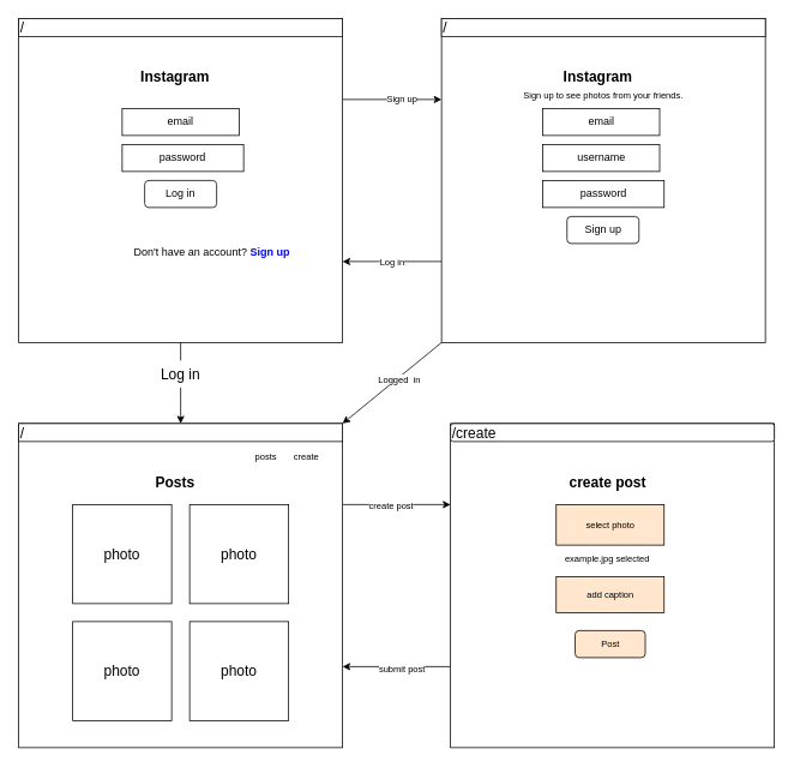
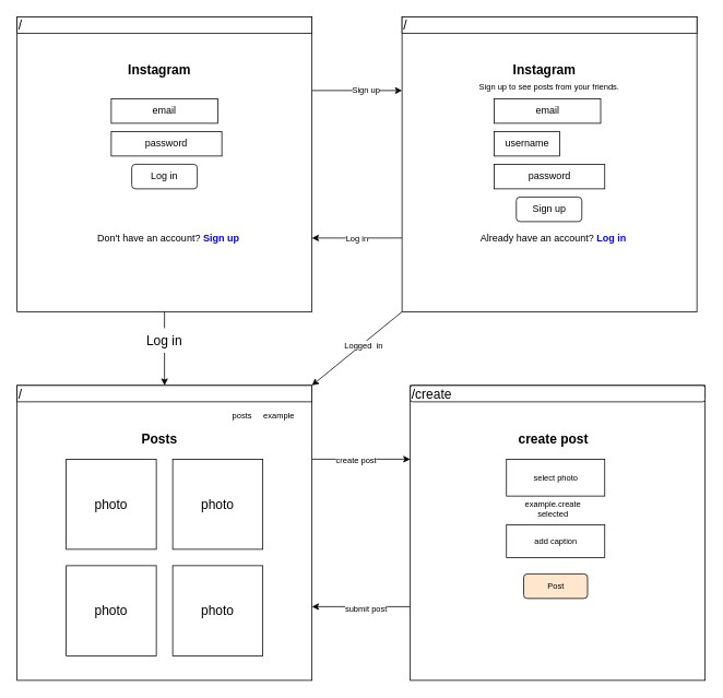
  <mxCell id="0" />
  <mxCell id="1" parent="0" />
  <mxCell id="2" style="edgeStyle=orthogonalEdgeStyle;rounded=0;orthogonalLoop=1;jettySize=auto;html=1;exitX=0.5;exitY=1;exitDx=0;exitDy=0;entryX=0.5;entryY=0;entryDx=0;entryDy=0;fontSize=16;fontColor=#000000;startArrow=none;" edge="1" parent="1" source="27" target="26"><mxGeometry relative="1" as="geometry" /></mxCell>
  <mxCell id="3" style="edgeStyle=orthogonalEdgeStyle;rounded=0;orthogonalLoop=1;jettySize=auto;html=1;exitX=1;exitY=0.25;exitDx=0;exitDy=0;fontSize=10;fontColor=#000000;entryX=0;entryY=0.25;entryDx=0;entryDy=0;" edge="1" parent="1" source="5" target="15"><mxGeometry relative="1" as="geometry"><mxPoint x="480" y="110" as="targetPoint" /></mxGeometry></mxCell>
  <mxCell id="4" value="Sign up" style="edgeLabel;html=1;align=center;verticalAlign=middle;resizable=0;points=[];fontSize=10;fontColor=#000000;" vertex="1" connectable="0" parent="3"><mxGeometry x="0.182" y="1" relative="1" as="geometry"><mxPoint as="offset" /></mxGeometry></mxCell>
  <mxCell id="5" value="" style="whiteSpace=wrap;html=1;aspect=fixed;" vertex="1" parent="1"><mxGeometry x="20" y="20" width="360" height="360" as="geometry" /></mxCell>
  <mxCell id="6" value="email" style="rounded=0;whiteSpace=wrap;html=1;" vertex="1" parent="1"><mxGeometry x="135" y="120" width="130" height="30" as="geometry" /></mxCell>
  <mxCell id="7" value="password" style="rounded=0;whiteSpace=wrap;html=1;" vertex="1" parent="1"><mxGeometry x="135" y="160" width="135" height="30" as="geometry" /></mxCell>
  <mxCell id="8" value="Log in" style="rounded=1;whiteSpace=wrap;html=1;" vertex="1" parent="1"><mxGeometry x="160" y="200" width="80" height="30" as="geometry" /></mxCell>
- <mxCell id="9" value="Don't have an account? &lt;b&gt;&lt;font color=&quot;#0000ff&quot;&gt;Sign up&lt;/font&gt;&lt;/b&gt;" style="text;html=1;strokeColor=none;fillColor=none;align=center;verticalAlign=middle;whiteSpace=wrap;rounded=0;" vertex="1" parent="1"><mxGeometry x="130" y="260" width="210" height="40" as="geometry" /></mxCell>
+ <mxCell id="9" value="Don't have an account? &lt;b&gt;&lt;font color=&quot;#0000ff&quot;&gt;Sign up&lt;/font&gt;&lt;/b&gt;" style="text;html=1;strokeColor=none;fillColor=none;align=center;verticalAlign=middle;whiteSpace=wrap;rounded=0;" vertex="1" parent="1"><mxGeometry x="100" y="270" width="210" height="40" as="geometry" /></mxCell>
  <mxCell id="10" value="&lt;b&gt;&lt;font color=&quot;#000000&quot; style=&quot;font-size: 16px&quot;&gt;Instagram&lt;/font&gt;&lt;/b&gt;" style="text;html=1;strokeColor=none;fillColor=none;align=center;verticalAlign=middle;whiteSpace=wrap;rounded=0;fontColor=#0000FF;" vertex="1" parent="1"><mxGeometry x="164" y="70" width="60" height="30" as="geometry" /></mxCell>
  <mxCell id="11" value="/" style="rounded=0;whiteSpace=wrap;html=1;fontSize=16;fontColor=#000000;align=left;" vertex="1" parent="1"><mxGeometry x="20" y="20" width="360" height="20" as="geometry" /></mxCell>
  <mxCell id="12" value="Log in" style="edgeStyle=orthogonalEdgeStyle;rounded=0;orthogonalLoop=1;jettySize=auto;html=1;exitX=0;exitY=0.75;exitDx=0;exitDy=0;entryX=1;entryY=0.75;entryDx=0;entryDy=0;fontSize=10;fontColor=#000000;" edge="1" parent="1" source="15" target="5"><mxGeometry relative="1" as="geometry"><Array as="points"><mxPoint x="430" y="290" /><mxPoint x="430" y="290" /></Array></mxGeometry></mxCell>
  <mxCell id="13" style="rounded=0;orthogonalLoop=1;jettySize=auto;html=1;exitX=0;exitY=1;exitDx=0;exitDy=0;entryX=1;entryY=0;entryDx=0;entryDy=0;fontSize=10;fontColor=#000000;" edge="1" parent="1" source="15" target="26"><mxGeometry relative="1" as="geometry" /></mxCell>
  <mxCell id="14" value="Logged&amp;nbsp; in" style="edgeLabel;html=1;align=center;verticalAlign=middle;resizable=0;points=[];fontSize=10;fontColor=#000000;" vertex="1" connectable="0" parent="13"><mxGeometry x="-0.132" y="1" relative="1" as="geometry"><mxPoint as="offset" /></mxGeometry></mxCell>
  <mxCell id="15" value="" style="whiteSpace=wrap;html=1;aspect=fixed;" vertex="1" parent="1"><mxGeometry x="490" y="20" width="360" height="360" as="geometry" /></mxCell>
  <mxCell id="16" value="email" style="rounded=0;whiteSpace=wrap;html=1;" vertex="1" parent="1"><mxGeometry x="602.5" y="120" width="130" height="30" as="geometry" /></mxCell>
  <mxCell id="17" value="password" style="rounded=0;whiteSpace=wrap;html=1;" vertex="1" parent="1"><mxGeometry x="602.5" y="200" width="135" height="30" as="geometry" /></mxCell>
  <mxCell id="18" value="Sign up" style="rounded=1;whiteSpace=wrap;html=1;" vertex="1" parent="1"><mxGeometry x="629.5" y="240" width="80" height="30" as="geometry" /></mxCell>
+ <mxCell id="19" value="Already have an account? &lt;b&gt;&lt;font color=&quot;#0000ff&quot;&gt;Log in&lt;/font&gt;&lt;/b&gt;" style="text;html=1;strokeColor=none;fillColor=none;align=center;verticalAlign=middle;whiteSpace=wrap;rounded=0;" vertex="1" parent="1"><mxGeometry x="570" y="270" width="210" height="40" as="geometry" /></mxCell>
  <mxCell id="20" value="&lt;b&gt;&lt;font color=&quot;#000000&quot; style=&quot;font-size: 16px&quot;&gt;Instagram&lt;/font&gt;&lt;/b&gt;" style="text;html=1;strokeColor=none;fillColor=none;align=center;verticalAlign=middle;whiteSpace=wrap;rounded=0;fontColor=#0000FF;" vertex="1" parent="1"><mxGeometry x="634" y="70" width="60" height="30" as="geometry" /></mxCell>
  <mxCell id="21" value="/" style="rounded=0;whiteSpace=wrap;html=1;fontSize=16;fontColor=#000000;align=left;" vertex="1" parent="1"><mxGeometry x="490" y="20" width="360" height="20" as="geometry" /></mxCell>
  <mxCell id="22" style="edgeStyle=orthogonalEdgeStyle;rounded=0;orthogonalLoop=1;jettySize=auto;html=1;exitX=1;exitY=0.25;exitDx=0;exitDy=0;entryX=0;entryY=0.25;entryDx=0;entryDy=0;fontSize=10;fontColor=#000000;" edge="1" parent="1" source="24" target="36"><mxGeometry relative="1" as="geometry" /></mxCell>
  <mxCell id="23" value="create post" style="edgeLabel;html=1;align=center;verticalAlign=middle;resizable=0;points=[];fontSize=10;fontColor=#000000;" vertex="1" connectable="0" parent="22"><mxGeometry x="-0.117" relative="1" as="geometry"><mxPoint as="offset" /></mxGeometry></mxCell>
  <mxCell id="24" value="" style="whiteSpace=wrap;html=1;aspect=fixed;" vertex="1" parent="1"><mxGeometry x="20" y="470" width="360" height="360" as="geometry" /></mxCell>
  <mxCell id="25" value="&lt;font color=&quot;#000000&quot;&gt;&lt;span style=&quot;font-size: 16px&quot;&gt;&lt;b&gt;Posts&lt;/b&gt;&lt;/span&gt;&lt;/font&gt;" style="text;html=1;strokeColor=none;fillColor=none;align=center;verticalAlign=middle;whiteSpace=wrap;rounded=0;fontColor=#0000FF;" vertex="1" parent="1"><mxGeometry x="164" y="520" width="60" height="30" as="geometry" /></mxCell>
  <mxCell id="26" value="/" style="rounded=0;whiteSpace=wrap;html=1;fontSize=16;fontColor=#000000;align=left;" vertex="1" parent="1"><mxGeometry x="20" y="470" width="360" height="20" as="geometry" /></mxCell>
  <mxCell id="27" value="Log in" style="text;html=1;strokeColor=none;fillColor=none;align=center;verticalAlign=middle;whiteSpace=wrap;rounded=0;fontSize=16;fontColor=#000000;" vertex="1" parent="1"><mxGeometry x="170" y="400" width="60" height="30" as="geometry" /></mxCell>
  <mxCell id="28" value="" style="edgeStyle=orthogonalEdgeStyle;rounded=0;orthogonalLoop=1;jettySize=auto;html=1;exitX=0.5;exitY=1;exitDx=0;exitDy=0;entryX=0.5;entryY=0;entryDx=0;entryDy=0;fontSize=16;fontColor=#000000;endArrow=none;" edge="1" parent="1" source="5" target="27"><mxGeometry relative="1" as="geometry"><mxPoint x="200" y="380" as="sourcePoint" /><mxPoint x="200" y="420" as="targetPoint" /></mxGeometry></mxCell>
  <mxCell id="29" value="photo" style="whiteSpace=wrap;html=1;aspect=fixed;fontSize=16;fontColor=#000000;" vertex="1" parent="1"><mxGeometry x="80" y="560" width="110" height="110" as="geometry" /></mxCell>
  <mxCell id="30" value="photo" style="whiteSpace=wrap;html=1;aspect=fixed;fontSize=16;fontColor=#000000;" vertex="1" parent="1"><mxGeometry x="210" y="560" width="110" height="110" as="geometry" /></mxCell>
  <mxCell id="31" value="photo" style="whiteSpace=wrap;html=1;aspect=fixed;fontSize=16;fontColor=#000000;" vertex="1" parent="1"><mxGeometry x="80" y="690" width="110" height="110" as="geometry" /></mxCell>
  <mxCell id="32" value="photo" style="whiteSpace=wrap;html=1;aspect=fixed;fontSize=16;fontColor=#000000;" vertex="1" parent="1"><mxGeometry x="210" y="690" width="110" height="110" as="geometry" /></mxCell>
- <mxCell id="33" value="&lt;font style=&quot;font-size: 10px&quot;&gt;create&lt;/font&gt;" style="text;html=1;strokeColor=none;fillColor=none;align=center;verticalAlign=middle;whiteSpace=wrap;rounded=0;fontSize=16;fontColor=#000000;" vertex="1" parent="1"><mxGeometry x="310" y="490" width="60" height="30" as="geometry" /></mxCell>
+ <mxCell id="33" value="&lt;font style=&quot;font-size: 10px&quot;&gt;example&lt;/font&gt;" style="text;html=1;strokeColor=none;fillColor=none;align=center;verticalAlign=middle;whiteSpace=wrap;rounded=0;fontSize=16;fontColor=#000000;" vertex="1" parent="1"><mxGeometry x="310" y="490" width="60" height="30" as="geometry" /></mxCell>
  <mxCell id="34" style="edgeStyle=orthogonalEdgeStyle;rounded=0;orthogonalLoop=1;jettySize=auto;html=1;exitX=0;exitY=0.75;exitDx=0;exitDy=0;entryX=1;entryY=0.75;entryDx=0;entryDy=0;fontSize=10;fontColor=#000000;" edge="1" parent="1" source="36" target="24"><mxGeometry relative="1" as="geometry" /></mxCell>
  <mxCell id="35" value="submit post" style="edgeLabel;html=1;align=center;verticalAlign=middle;resizable=0;points=[];fontSize=10;fontColor=#000000;" vertex="1" connectable="0" parent="34"><mxGeometry x="-0.083" y="2" relative="1" as="geometry"><mxPoint as="offset" /></mxGeometry></mxCell>
  <mxCell id="36" value="" style="whiteSpace=wrap;html=1;aspect=fixed;" vertex="1" parent="1"><mxGeometry x="500" y="470" width="360" height="360" as="geometry" /></mxCell>
  <mxCell id="37" value="&lt;font color=&quot;#000000&quot;&gt;&lt;span style=&quot;font-size: 16px&quot;&gt;&lt;b&gt;create post&lt;/b&gt;&lt;/span&gt;&lt;/font&gt;" style="text;html=1;strokeColor=none;fillColor=none;align=center;verticalAlign=middle;whiteSpace=wrap;rounded=0;fontColor=#0000FF;" vertex="1" parent="1"><mxGeometry x="622" y="520" width="106" height="30" as="geometry" /></mxCell>
  <mxCell id="38" value="/create" style="whiteSpace=wrap;html=1;fontSize=16;fontColor=#000000;align=left;rounded=1;" vertex="1" parent="1"><mxGeometry x="500" y="470" width="360" height="20" as="geometry" /></mxCell>
- <mxCell id="39" value="select photo" style="rounded=0;whiteSpace=wrap;html=1;fontSize=10;fontColor=#000000;fillColor=#ffe6cc;" vertex="1" parent="1"><mxGeometry x="617.5" y="560" width="120" height="45" as="geometry" /></mxCell>
- <mxCell id="40" value="add caption" style="rounded=0;whiteSpace=wrap;html=1;fontSize=10;fontColor=#000000;fillColor=#ffe6cc;" vertex="1" parent="1"><mxGeometry x="617.5" y="640" width="120" height="40" as="geometry" /></mxCell>
+ <mxCell id="39" value="select photo" style="rounded=0;whiteSpace=wrap;html=1;fontSize=10;fontColor=#000000;" vertex="1" parent="1"><mxGeometry x="617.5" y="560" width="120" height="45" as="geometry" /></mxCell>
+ <mxCell id="40" value="add caption" style="rounded=0;whiteSpace=wrap;html=1;fontSize=10;fontColor=#000000;" vertex="1" parent="1"><mxGeometry x="617.5" y="640" width="120" height="40" as="geometry" /></mxCell>
  <mxCell id="41" value="Post" style="rounded=1;whiteSpace=wrap;html=1;fontSize=10;fontColor=#000000;fillColor=#ffe6cc;" vertex="1" parent="1"><mxGeometry x="638.5" y="700" width="78" height="30" as="geometry" /></mxCell>
- <mxCell id="42" value="example.jpg selected" style="text;html=1;strokeColor=none;fillColor=none;align=center;verticalAlign=middle;whiteSpace=wrap;rounded=0;fontSize=10;fontColor=#000000;" vertex="1" parent="1"><mxGeometry x="621" y="605" width="107" height="30" as="geometry" /></mxCell>
+ <mxCell id="42" value="example.create selected" style="text;html=1;strokeColor=none;fillColor=none;align=center;verticalAlign=middle;whiteSpace=wrap;rounded=0;fontSize=10;fontColor=#000000;" vertex="1" parent="1"><mxGeometry x="621" y="605" width="107" height="30" as="geometry" /></mxCell>
  <mxCell id="43" value="&lt;font style=&quot;font-size: 10px&quot;&gt;posts&lt;/font&gt;" style="text;html=1;strokeColor=none;fillColor=none;align=center;verticalAlign=middle;whiteSpace=wrap;rounded=0;fontSize=16;fontColor=#000000;" vertex="1" parent="1"><mxGeometry x="280" y="490" width="30" height="30" as="geometry" /></mxCell>
- <mxCell id="44" value="Sign up to see photos from your friends." style="text;html=1;strokeColor=none;fillColor=none;align=center;verticalAlign=middle;whiteSpace=wrap;rounded=0;fontSize=10;fontColor=#000000;" vertex="1" parent="1"><mxGeometry x="564.5" y="90" width="210" height="30" as="geometry" /></mxCell>
- <mxCell id="45" value="username" style="rounded=0;whiteSpace=wrap;html=1;" vertex="1" parent="1"><mxGeometry x="602.5" y="160" width="130" height="30" as="geometry" /></mxCell>
+ <mxCell id="44" value="Sign up to see posts from your friends." style="text;html=1;strokeColor=none;fillColor=none;align=center;verticalAlign=middle;whiteSpace=wrap;rounded=0;fontSize=10;fontColor=#000000;" vertex="1" parent="1"><mxGeometry x="564.5" y="90" width="210" height="30" as="geometry" /></mxCell>
+ <mxCell id="45" value="username" style="rounded=0;whiteSpace=wrap;html=1;" vertex="1" parent="1"><mxGeometry x="602.5" y="160" width="80" height="30" as="geometry" /></mxCell>
